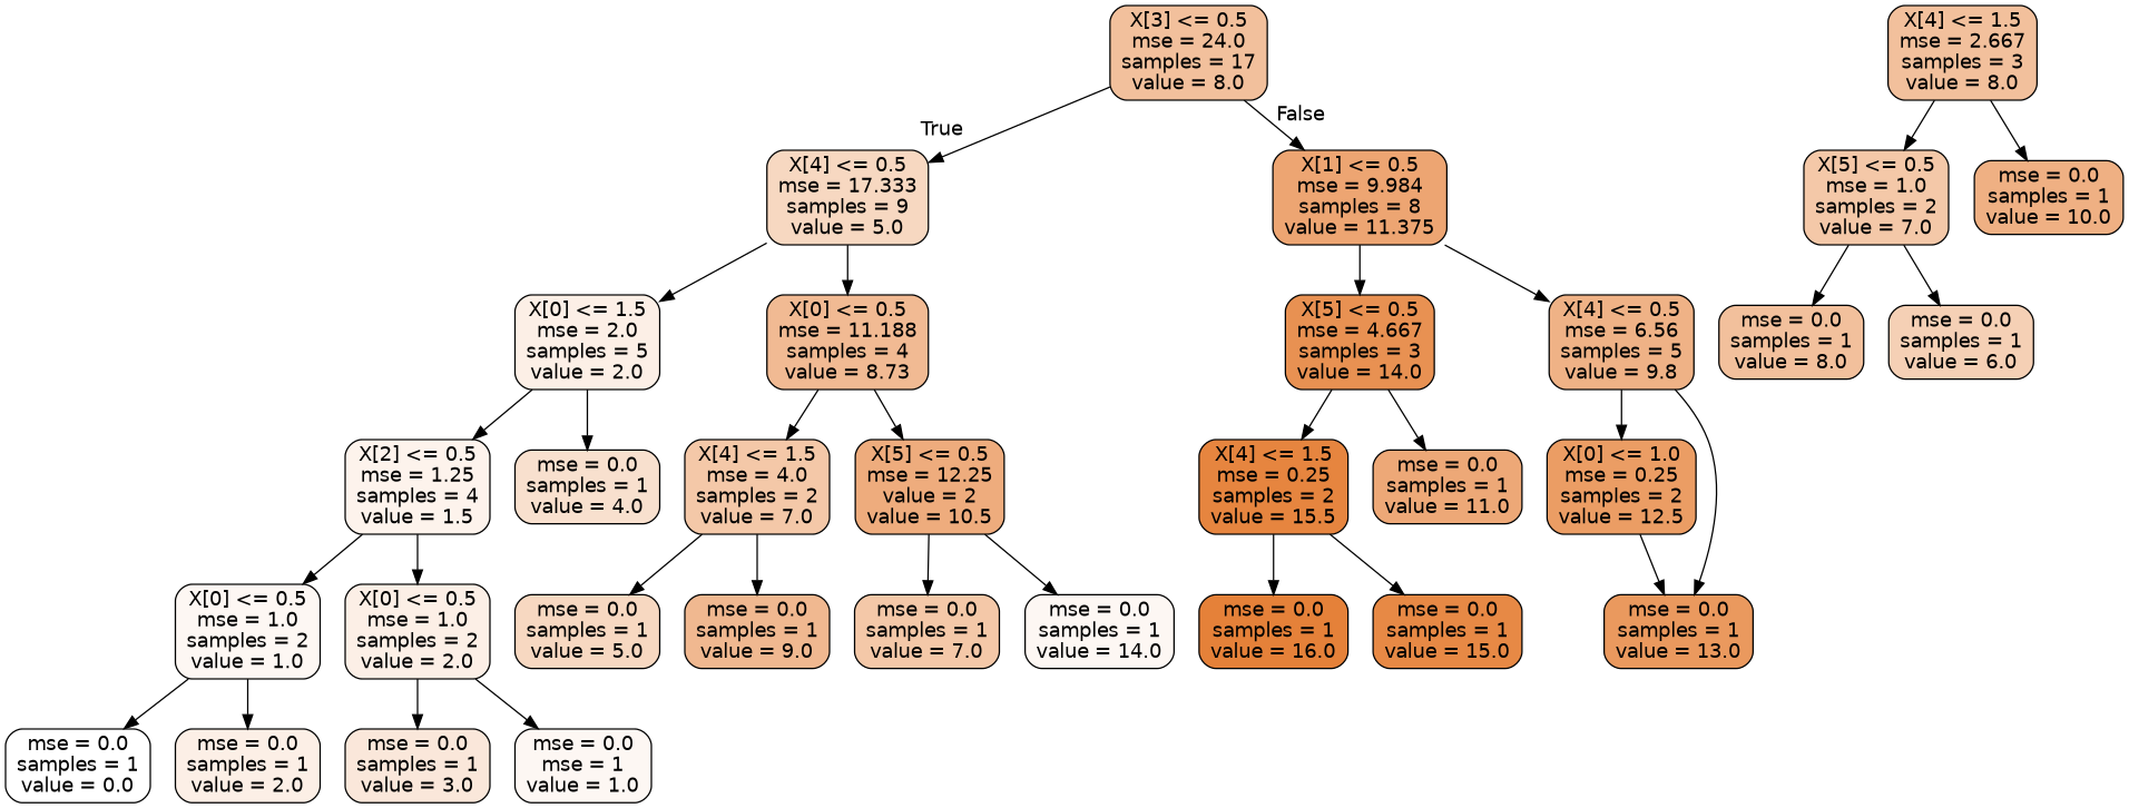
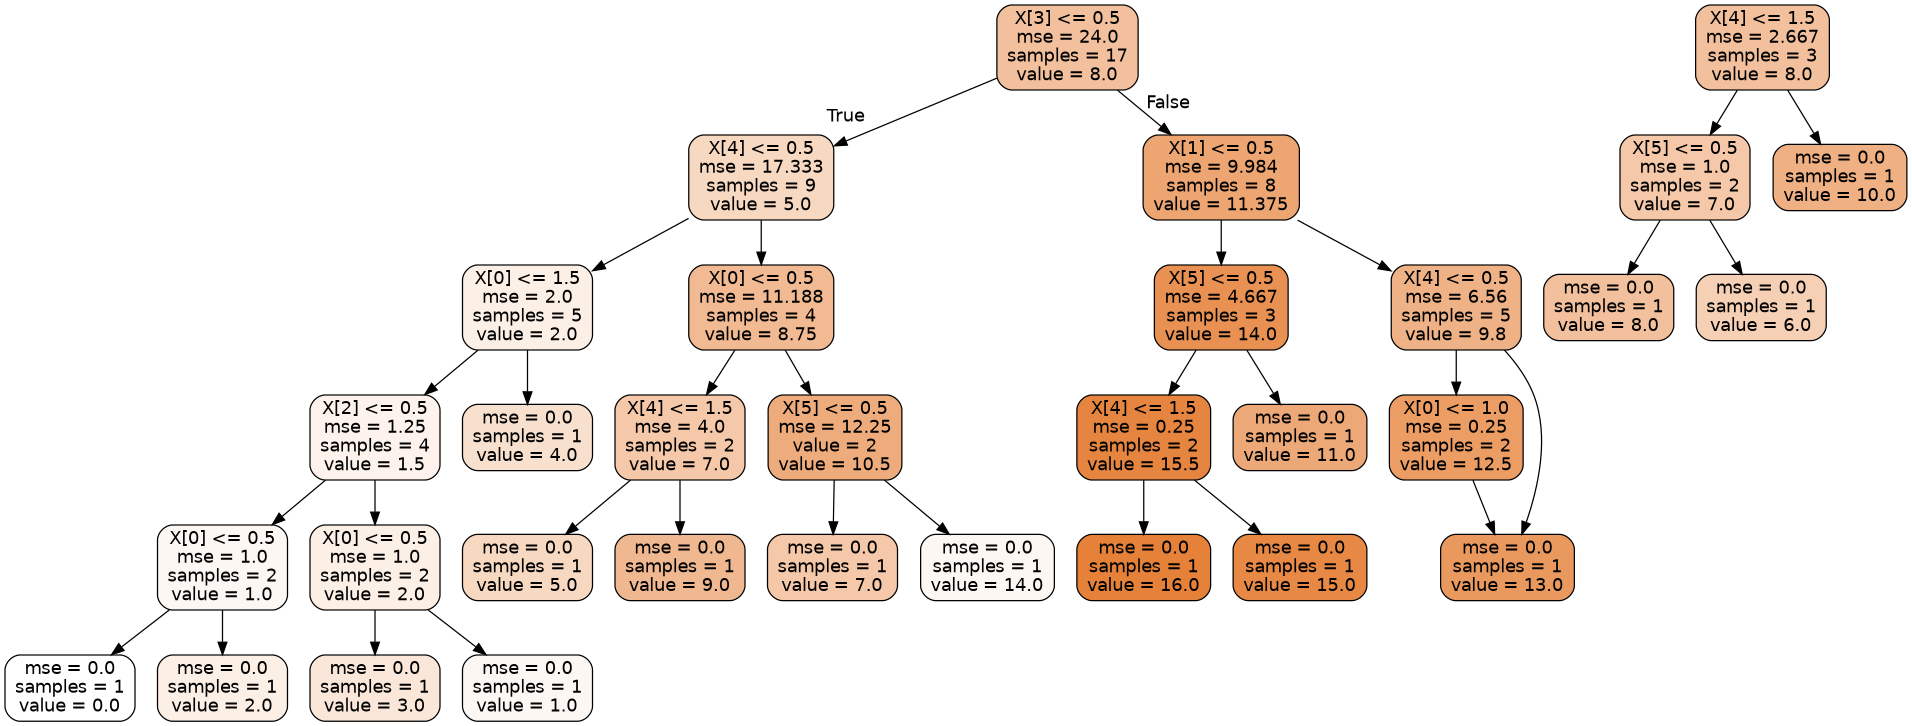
  digraph {
    node [color=black fillcolor="#f2c09c" fontname=helvetica shape=box style="filled, rounded"]
    edge [fontname=helvetica]
    n1 [label="X[3] <= 0.5\nmse = 24.0\nsamples = 17\nvalue = 8.0"]
    n2 [fillcolor="#f7d8c1" label="X[4] <= 0.5\nmse = 17.333\nsamples = 9\nvalue = 5.0"]
    n3 [fillcolor="#eda572" label="X[1] <= 0.5\nmse = 9.984\nsamples = 8\nvalue = 11.375"]
    n4 [fillcolor="#fcefe6" label="X[0] <= 1.5\nmse = 2.0\nsamples = 5\nvalue = 2.0"]
-   n5 [fillcolor="#f1ba93" label="X[0] <= 0.5\nmse = 11.188\nsamples = 4\nvalue = 8.73"]
+   n5 [fillcolor="#f1ba93" label="X[0] <= 0.5\nmse = 11.188\nsamples = 4\nvalue = 8.75"]
    n6 [fillcolor="#e89152" label="X[5] <= 0.5\nmse = 4.667\nsamples = 3\nvalue = 14.0"]
    n7 [fillcolor="#efb286" label="X[4] <= 0.5\nmse = 6.56\nsamples = 5\nvalue = 9.8"]
    n8 [fillcolor="#fdf3ec" label="X[2] <= 0.5\nmse = 1.25\nsamples = 4\nvalue = 1.5"]
    n9 [fillcolor="#f8e0ce" label="mse = 0.0\nsamples = 1\nvalue = 4.0"]
    n10 [fillcolor="#f4c8a8" label="X[4] <= 1.5\nmse = 4.0\nsamples = 2\nvalue = 7.0"]
    n11 [fillcolor="#eeac7d" label="X[5] <= 0.5\nmse = 12.25\nvalue = 2\nvalue = 10.5"]
    n12 [fillcolor="#fdf7f3" label="X[0] <= 0.5\nmse = 1.0\nsamples = 2\nvalue = 1.0"]
    n13 [fillcolor="#fcefe6" label="X[0] <= 0.5\nmse = 1.0\nsamples = 2\nvalue = 2.0"]
    n14 [fillcolor="#ffffff" label="mse = 0.0\nsamples = 1\nvalue = 0.0"]
    n15 [fillcolor="#fcefe6" label="mse = 0.0\nsamples = 1\nvalue = 2.0"]
    n16 [fillcolor="#fae7da" label="mse = 0.0\nsamples = 1\nvalue = 3.0"]
-   n17 [fillcolor="#fdf7f3" label="mse = 0.0\nmse = 1\nvalue = 1.0"]
+   n17 [fillcolor="#fdf7f3" label="mse = 0.0\nsamples = 1\nvalue = 1.0"]
    n18 [fillcolor="#f7d8c1" label="mse = 0.0\nsamples = 1\nvalue = 5.0"]
    n19 [fillcolor="#f0b890" label="mse = 0.0\nsamples = 1\nvalue = 9.0"]
    n20 [fillcolor="#f4c8a8" label="mse = 0.0\nsamples = 1\nvalue = 7.0"]
    n21 [fillcolor="#fdf7f3" label="mse = 0.0\nsamples = 1\nvalue = 14.0"]
    n22 [fillcolor="#e6853f" label="X[4] <= 1.5\nmse = 0.25\nsamples = 2\nvalue = 15.5"]
    n23 [fillcolor="#eda877" label="mse = 0.0\nsamples = 1\nvalue = 11.0"]
    n24 [fillcolor="#eb9d64" label="X[0] <= 1.0\nmse = 0.25\nsamples = 2\nvalue = 12.5"]
    n25 [fillcolor="#ea995e" label="mse = 0.0\nsamples = 1\nvalue = 13.0"]
    n26 [fillcolor="#e58139" label="mse = 0.0\nsamples = 1\nvalue = 16.0"]
    n27 [fillcolor="#e78945" label="mse = 0.0\nsamples = 1\nvalue = 15.0"]
    n28 [label="X[4] <= 1.5\nmse = 2.667\nsamples = 3\nvalue = 8.0"]
    n29 [fillcolor="#f4c8a8" label="X[5] <= 0.5\nmse = 1.0\nsamples = 2\nvalue = 7.0"]
    n30 [fillcolor="#efb083" label="mse = 0.0\nsamples = 1\nvalue = 10.0"]
    n31 [label="mse = 0.0\nsamples = 1\nvalue = 8.0"]
    n32 [fillcolor="#f5d0b5" label="mse = 0.0\nsamples = 1\nvalue = 6.0"]
    n1 -> n2 [headlabel=True labelangle=45 labeldistance=2.5]
    n1 -> n3 [headlabel=False labelangle=-45 labeldistance=2.5]
    n2 -> n4
    n2 -> n5
    n3 -> n6
    n3 -> n7
    n4 -> n8
    n4 -> n9
    n5 -> n10
    n5 -> n11
    n6 -> n22
    n6 -> n23
    n7 -> n24
    n7 -> n25
    n8 -> n12
    n8 -> n13
    n10 -> n18
    n10 -> n19
    n11 -> n20
    n11 -> n21
    n12 -> n14
    n12 -> n15
    n13 -> n16
    n13 -> n17
    n22 -> n26
    n22 -> n27
    n24 -> n25
    n28 -> n29
    n28 -> n30
    n29 -> n31
    n29 -> n32
  }
